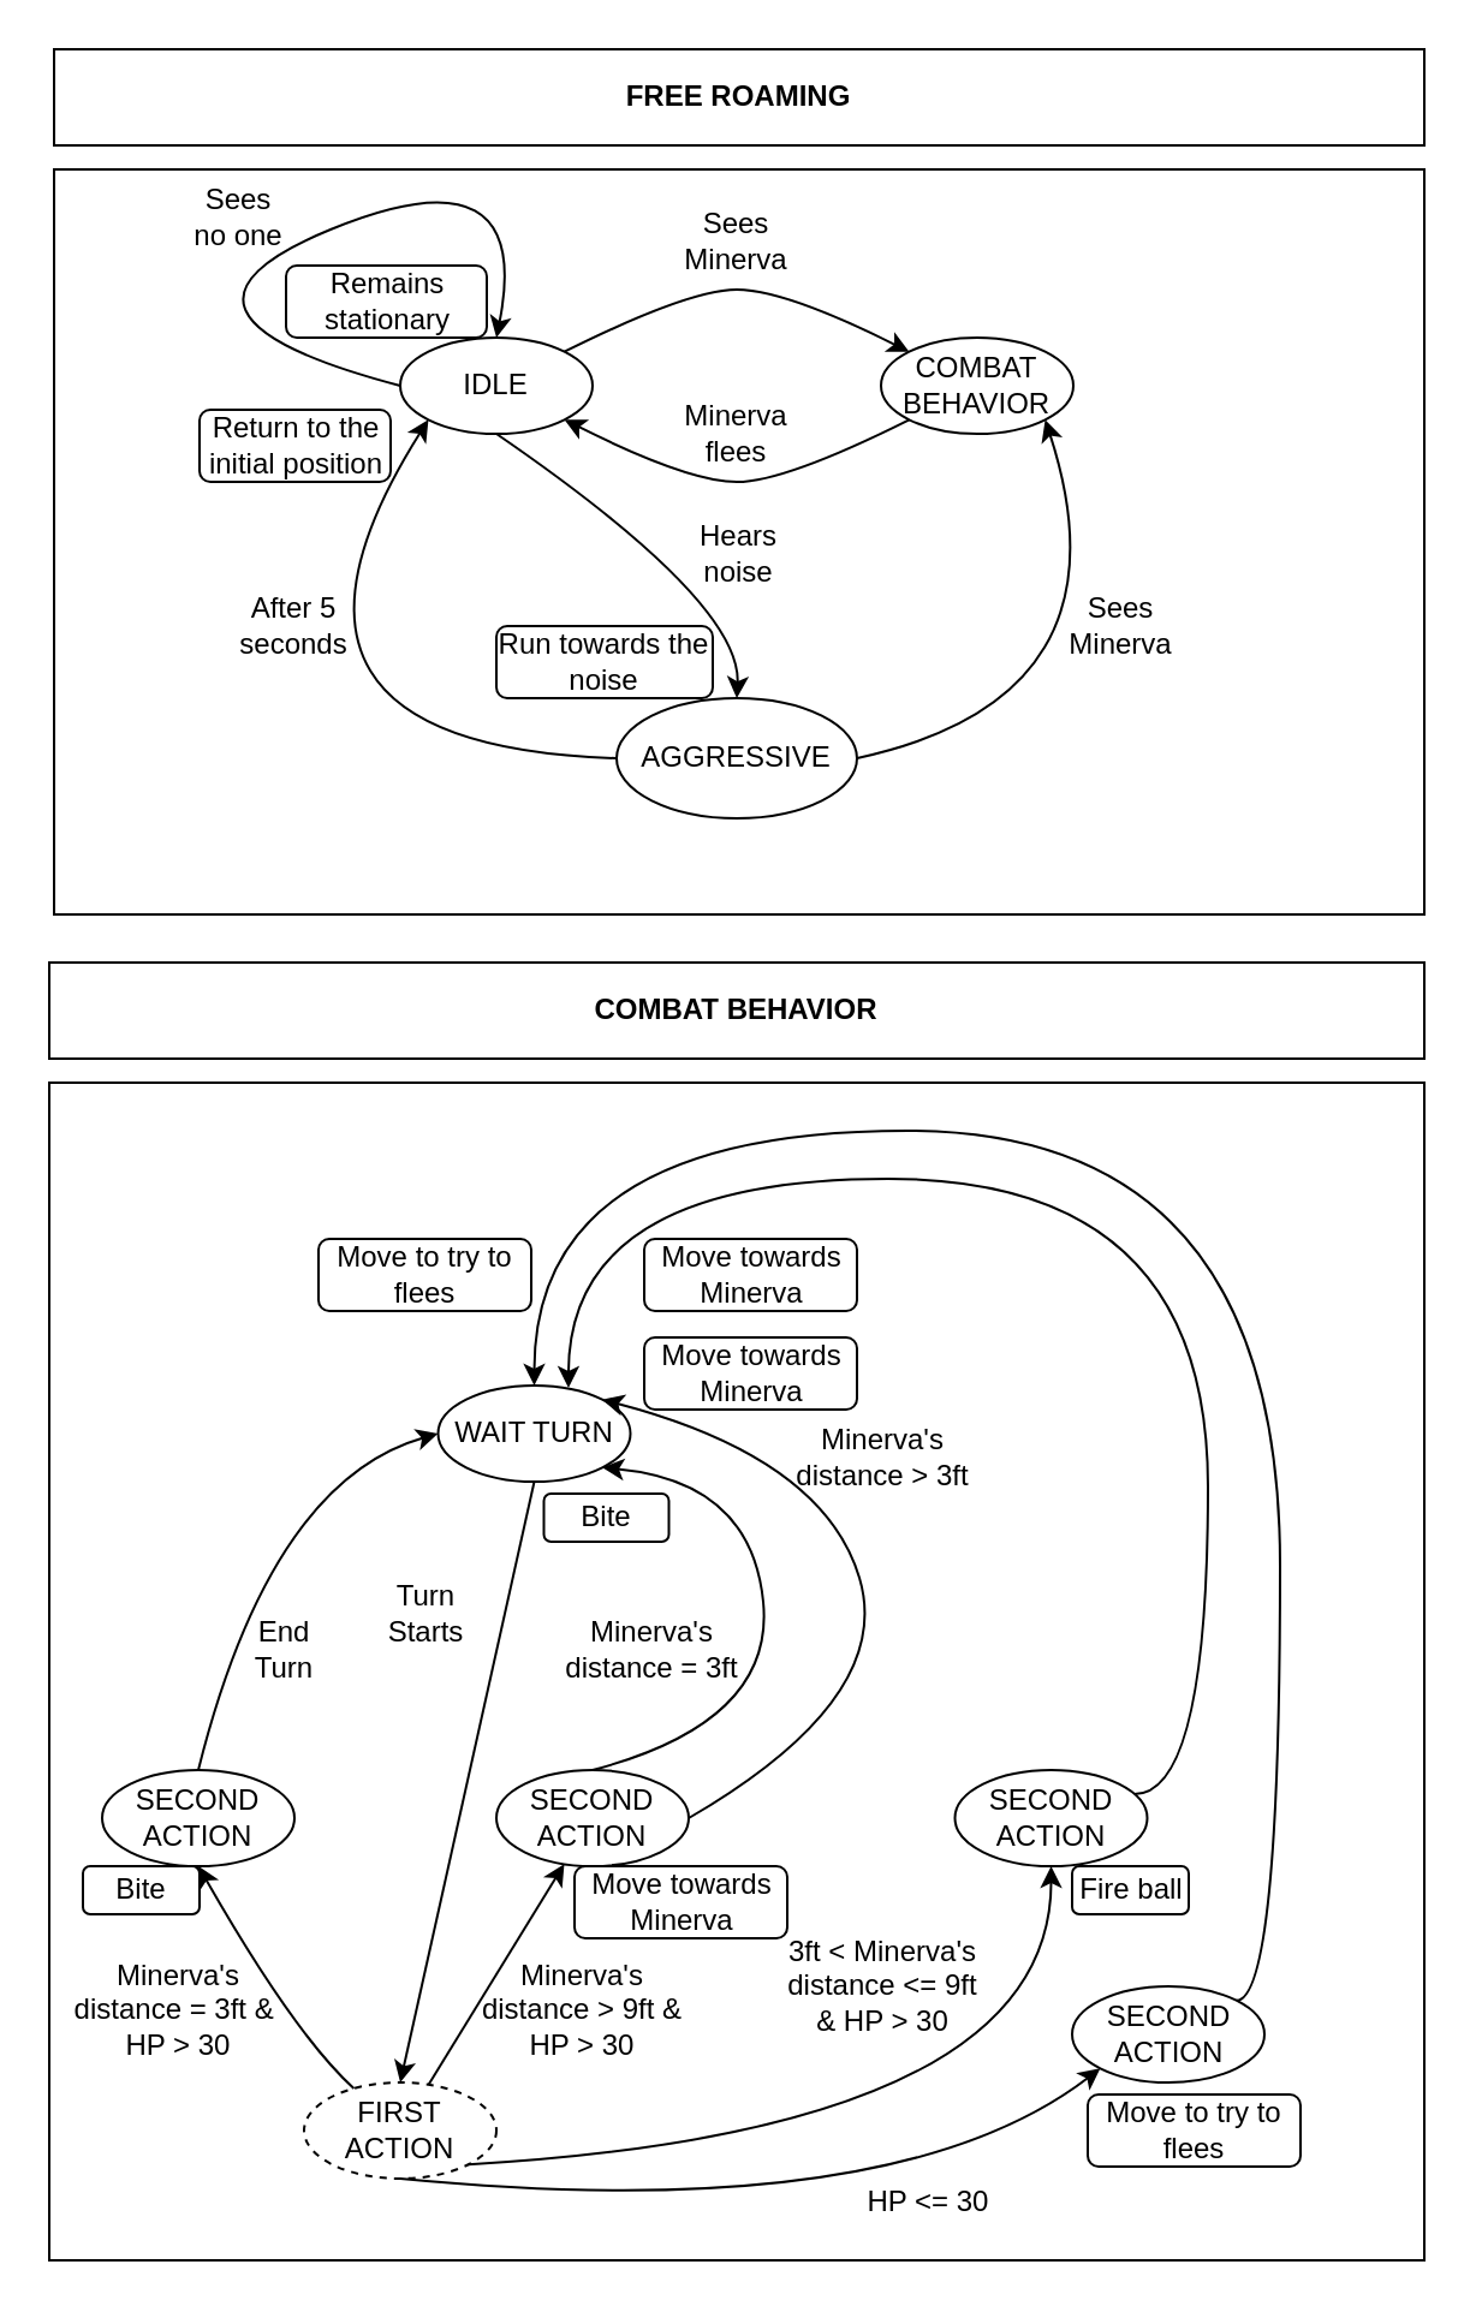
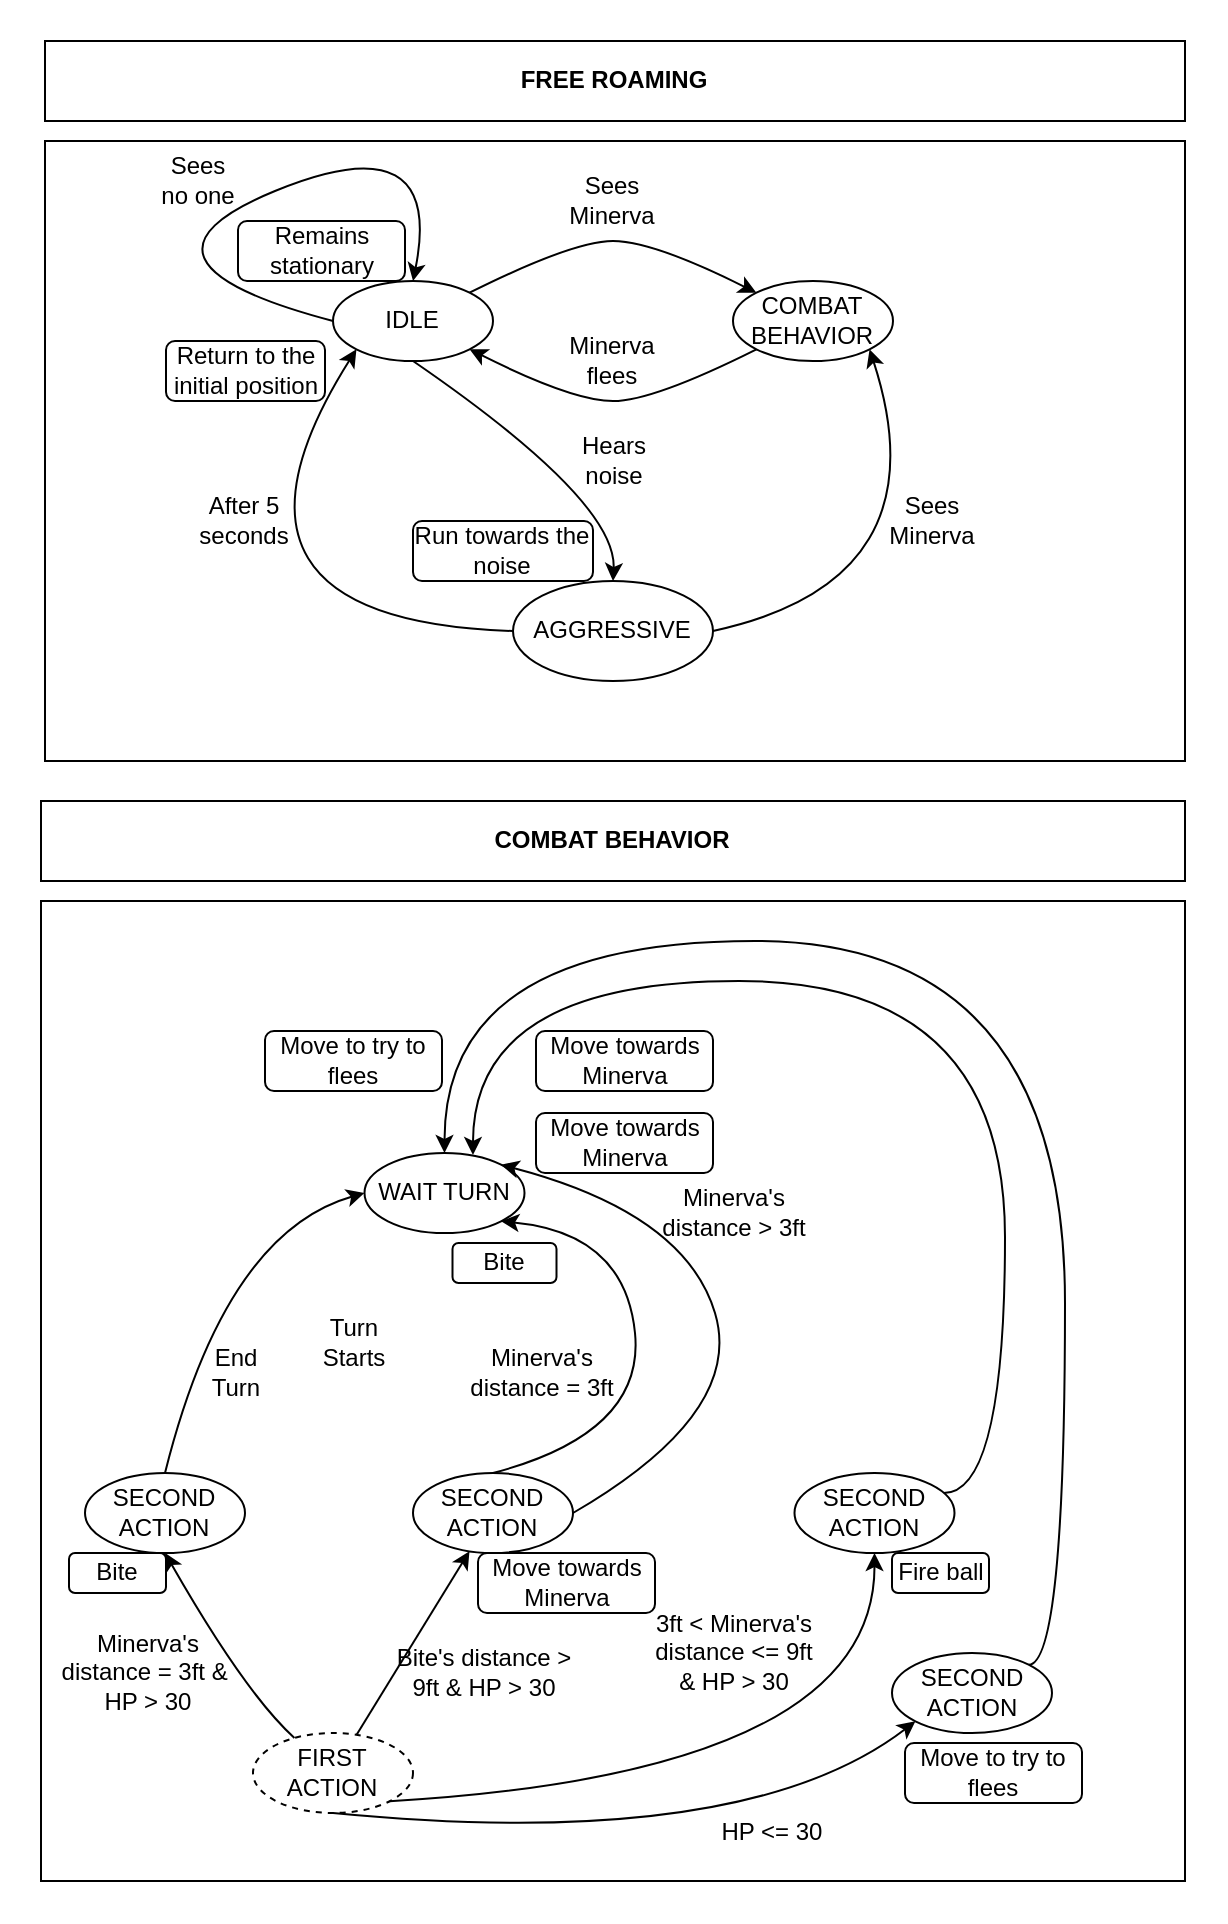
  <mxCell id="0" />
  <mxCell id="1" parent="0" />
  <mxCell id="2" value="&lt;b&gt;COMBAT BEHAVIOR&lt;/b&gt;" style="rounded=0;whiteSpace=wrap;html=1;" parent="1" vertex="1"><mxGeometry x="20" y="400" width="572" height="40" as="geometry" /></mxCell>
  <mxCell id="3" value="" style="rounded=0;whiteSpace=wrap;html=1;" parent="1" vertex="1"><mxGeometry x="22" y="70" width="570" height="310" as="geometry" /></mxCell>
  <mxCell id="4" value="IDLE" style="ellipse;whiteSpace=wrap;html=1;" parent="1" vertex="1"><mxGeometry x="166" y="140" width="80" height="40" as="geometry" /></mxCell>
  <mxCell id="5" value="COMBAT BEHAVIOR" style="ellipse;whiteSpace=wrap;html=1;" parent="1" vertex="1"><mxGeometry x="366" y="140" width="80" height="40" as="geometry" /></mxCell>
  <mxCell id="6" value="" style="curved=1;endArrow=classic;html=1;entryX=0;entryY=0;entryDx=0;entryDy=0;exitX=1;exitY=0;exitDx=0;exitDy=0;" parent="1" source="4" target="5" edge="1"><mxGeometry width="50" height="50" relative="1" as="geometry"><mxPoint x="114" y="112" as="sourcePoint" /><mxPoint x="406" y="130" as="targetPoint" /><Array as="points"><mxPoint x="286" y="120" /><mxPoint x="326" y="120" /></Array></mxGeometry></mxCell>
  <mxCell id="7" value="Sees Minerva" style="text;html=1;strokeColor=none;fillColor=none;align=center;verticalAlign=middle;whiteSpace=wrap;rounded=0;" parent="1" vertex="1"><mxGeometry x="286" y="90" width="40" height="20" as="geometry" /></mxCell>
  <mxCell id="8" value="&lt;b&gt;FREE ROAMING&lt;/b&gt;" style="rounded=0;whiteSpace=wrap;html=1;" parent="1" vertex="1"><mxGeometry x="22" y="20" width="570" height="40" as="geometry" /></mxCell>
  <mxCell id="9" value="" style="curved=1;endArrow=classic;html=1;entryX=1;entryY=1;entryDx=0;entryDy=0;exitX=0;exitY=1;exitDx=0;exitDy=0;" parent="1" source="5" target="4" edge="1"><mxGeometry width="50" height="50" relative="1" as="geometry"><mxPoint x="356" y="240" as="sourcePoint" /><mxPoint x="406" y="190" as="targetPoint" /><Array as="points"><mxPoint x="326" y="200" /><mxPoint x="286" y="200" /></Array></mxGeometry></mxCell>
  <mxCell id="10" value="Minerva flees" style="text;html=1;strokeColor=none;fillColor=none;align=center;verticalAlign=middle;whiteSpace=wrap;rounded=0;" parent="1" vertex="1"><mxGeometry x="286" y="170" width="40" height="20" as="geometry" /></mxCell>
  <mxCell id="11" value="" style="curved=1;endArrow=classic;html=1;exitX=0;exitY=0.5;exitDx=0;exitDy=0;entryX=0.5;entryY=0;entryDx=0;entryDy=0;" parent="1" source="4" target="4" edge="1"><mxGeometry width="50" height="50" relative="1" as="geometry"><mxPoint x="342" y="160" as="sourcePoint" /><mxPoint x="392" y="110" as="targetPoint" /><Array as="points"><mxPoint x="52" y="130" /><mxPoint x="222" y="60" /></Array></mxGeometry></mxCell>
  <mxCell id="12" value="Sees no one" style="text;html=1;strokeColor=none;fillColor=none;align=center;verticalAlign=middle;whiteSpace=wrap;rounded=0;" parent="1" vertex="1"><mxGeometry x="78.5" y="80" width="40" height="20" as="geometry" /></mxCell>
  <mxCell id="13" value="Remains stationary" style="rounded=1;whiteSpace=wrap;html=1;" parent="1" vertex="1"><mxGeometry x="118.5" y="110" width="83.5" height="30" as="geometry" /></mxCell>
  <mxCell id="14" value="AGGRESSIVE" style="ellipse;whiteSpace=wrap;html=1;" parent="1" vertex="1"><mxGeometry x="256" y="290" width="100" height="50" as="geometry" /></mxCell>
  <mxCell id="15" value="" style="curved=1;endArrow=classic;html=1;exitX=0.5;exitY=1;exitDx=0;exitDy=0;entryX=0.5;entryY=0;entryDx=0;entryDy=0;" parent="1" source="4" target="14" edge="1"><mxGeometry width="50" height="50" relative="1" as="geometry"><mxPoint x="302" y="290" as="sourcePoint" /><mxPoint x="352" y="240" as="targetPoint" /><Array as="points"><mxPoint x="308" y="250" /></Array></mxGeometry></mxCell>
  <mxCell id="16" value="Hears noise" style="text;html=1;strokeColor=none;fillColor=none;align=center;verticalAlign=middle;whiteSpace=wrap;rounded=0;" parent="1" vertex="1"><mxGeometry x="287" y="220" width="40" height="20" as="geometry" /></mxCell>
  <mxCell id="17" value="Run towards the noise" style="rounded=1;whiteSpace=wrap;html=1;" parent="1" vertex="1"><mxGeometry x="206" y="260" width="90" height="30" as="geometry" /></mxCell>
  <mxCell id="18" value="" style="curved=1;endArrow=classic;html=1;exitX=0;exitY=0.5;exitDx=0;exitDy=0;entryX=0;entryY=1;entryDx=0;entryDy=0;" parent="1" source="14" target="4" edge="1"><mxGeometry width="50" height="50" relative="1" as="geometry"><mxPoint x="302" y="280" as="sourcePoint" /><mxPoint x="352" y="230" as="targetPoint" /><Array as="points"><mxPoint x="92" y="310" /></Array></mxGeometry></mxCell>
  <mxCell id="19" value="After 5 seconds" style="text;html=1;strokeColor=none;fillColor=none;align=center;verticalAlign=middle;whiteSpace=wrap;rounded=0;" parent="1" vertex="1"><mxGeometry x="102.25" y="250" width="40" height="20" as="geometry" /></mxCell>
  <mxCell id="20" value="Return to the initial position" style="rounded=1;whiteSpace=wrap;html=1;" parent="1" vertex="1"><mxGeometry x="82.5" y="170" width="79.5" height="30" as="geometry" /></mxCell>
  <mxCell id="21" value="" style="curved=1;endArrow=classic;html=1;exitX=1;exitY=0.5;exitDx=0;exitDy=0;entryX=1;entryY=1;entryDx=0;entryDy=0;" parent="1" source="14" target="5" edge="1"><mxGeometry width="50" height="50" relative="1" as="geometry"><mxPoint x="302" y="280" as="sourcePoint" /><mxPoint x="352" y="230" as="targetPoint" /><Array as="points"><mxPoint x="472" y="290" /></Array></mxGeometry></mxCell>
  <mxCell id="22" value="Sees Minerva" style="text;html=1;strokeColor=none;fillColor=none;align=center;verticalAlign=middle;whiteSpace=wrap;rounded=0;" parent="1" vertex="1"><mxGeometry x="446" y="250" width="40" height="20" as="geometry" /></mxCell>
  <mxCell id="23" value="" style="rounded=0;whiteSpace=wrap;html=1;" parent="1" vertex="1"><mxGeometry x="20" y="450" width="572" height="490" as="geometry" /></mxCell>
  <mxCell id="24" value="WAIT TURN" style="ellipse;whiteSpace=wrap;html=1;" parent="1" vertex="1"><mxGeometry x="181.75" y="576" width="80" height="40" as="geometry" /></mxCell>
  <mxCell id="25" value="FIRST ACTION" style="ellipse;whiteSpace=wrap;html=1;dashed=1;" parent="1" vertex="1"><mxGeometry x="126" y="866" width="80" height="40" as="geometry" /></mxCell>
  <mxCell id="26" value="Turn Starts" style="text;html=1;strokeColor=none;fillColor=none;align=center;verticalAlign=middle;whiteSpace=wrap;rounded=0;" parent="1" vertex="1"><mxGeometry x="156.5" y="661" width="40" height="20" as="geometry" /></mxCell>
  <mxCell id="27" value="SECOND ACTION" style="ellipse;whiteSpace=wrap;html=1;" parent="1" vertex="1"><mxGeometry x="42" y="736" width="80" height="40" as="geometry" /></mxCell>
  <mxCell id="28" value="SECOND ACTION" style="ellipse;whiteSpace=wrap;html=1;" parent="1" vertex="1"><mxGeometry x="206" y="736" width="80" height="40" as="geometry" /></mxCell>
- <mxCell id="29" value="" style="endArrow=classic;html=1;entryX=0.5;entryY=0;entryDx=0;entryDy=0;exitX=0.5;exitY=1;exitDx=0;exitDy=0;" parent="1" source="24" target="25" edge="1"><mxGeometry width="50" height="50" relative="1" as="geometry"><mxPoint x="271.75" y="566" as="sourcePoint" /><mxPoint x="321.75" y="516" as="targetPoint" /></mxGeometry></mxCell>
  <mxCell id="30" value="" style="curved=1;endArrow=classic;html=1;entryX=0.5;entryY=1;entryDx=0;entryDy=0;" parent="1" source="25" target="27" edge="1"><mxGeometry width="50" height="50" relative="1" as="geometry"><mxPoint x="271.75" y="566" as="sourcePoint" /><mxPoint x="321.75" y="516" as="targetPoint" /><Array as="points"><mxPoint x="122" y="846" /></Array></mxGeometry></mxCell>
  <mxCell id="31" value="" style="endArrow=classic;html=1;arcSize=20;rounded=0;" parent="1" source="25" target="28" edge="1"><mxGeometry width="50" height="50" relative="1" as="geometry"><mxPoint x="481.75" y="621" as="sourcePoint" /><mxPoint x="441.75" y="681" as="targetPoint" /><Array as="points" /></mxGeometry></mxCell>
  <mxCell id="32" value="Minerva's distance = 3ft &amp;amp;&amp;nbsp;&lt;br&gt;HP &amp;gt; 30" style="text;html=1;strokeColor=none;fillColor=none;align=center;verticalAlign=middle;whiteSpace=wrap;rounded=0;" parent="1" vertex="1"><mxGeometry x="28.5" y="826" width="90" height="20" as="geometry" /></mxCell>
  <mxCell id="33" value="Bite" style="rounded=1;whiteSpace=wrap;html=1;" parent="1" vertex="1"><mxGeometry x="34" y="776" width="48.5" height="20" as="geometry" /></mxCell>
- <mxCell id="34" value="Minerva's distance &amp;gt; 9ft &amp;amp; HP &amp;gt; 30" style="text;html=1;strokeColor=none;fillColor=none;align=center;verticalAlign=middle;whiteSpace=wrap;rounded=0;" parent="1" vertex="1"><mxGeometry x="197" y="826" width="90" height="20" as="geometry" /></mxCell>
+ <mxCell id="34" value="Bite's distance &amp;gt; 9ft &amp;amp; HP &amp;gt; 30" style="text;html=1;strokeColor=none;fillColor=none;align=center;verticalAlign=middle;whiteSpace=wrap;rounded=0;" parent="1" vertex="1"><mxGeometry x="197" y="826" width="90" height="20" as="geometry" /></mxCell>
  <mxCell id="35" value="Move towards Minerva" style="rounded=1;whiteSpace=wrap;html=1;" parent="1" vertex="1"><mxGeometry x="238.5" y="776" width="88.5" height="30" as="geometry" /></mxCell>
  <mxCell id="36" value="" style="curved=1;endArrow=classic;html=1;entryX=0;entryY=0.5;entryDx=0;entryDy=0;exitX=0.5;exitY=0;exitDx=0;exitDy=0;" parent="1" source="27" target="24" edge="1"><mxGeometry width="50" height="50" relative="1" as="geometry"><mxPoint x="-28.25" y="796" as="sourcePoint" /><mxPoint x="21.75" y="746" as="targetPoint" /><Array as="points"><mxPoint x="112" y="616" /></Array></mxGeometry></mxCell>
  <mxCell id="37" value="" style="curved=1;endArrow=classic;html=1;exitX=1;exitY=0.5;exitDx=0;exitDy=0;entryX=1;entryY=0;entryDx=0;entryDy=0;" parent="1" source="28" target="24" edge="1"><mxGeometry width="50" height="50" relative="1" as="geometry"><mxPoint x="361.75" y="781" as="sourcePoint" /><mxPoint x="411.75" y="731" as="targetPoint" /><Array as="points"><mxPoint x="372" y="706" /><mxPoint x="342" y="606" /></Array></mxGeometry></mxCell>
  <mxCell id="38" value="End Turn" style="text;html=1;strokeColor=none;fillColor=none;align=center;verticalAlign=middle;whiteSpace=wrap;rounded=0;" parent="1" vertex="1"><mxGeometry x="97.75" y="676" width="40" height="20" as="geometry" /></mxCell>
  <mxCell id="39" value="Minerva's distance &amp;gt; 3ft" style="text;html=1;strokeColor=none;fillColor=none;align=center;verticalAlign=middle;whiteSpace=wrap;rounded=0;" parent="1" vertex="1"><mxGeometry x="327" y="596" width="80" height="20" as="geometry" /></mxCell>
  <mxCell id="40" value="" style="curved=1;endArrow=classic;html=1;exitX=0.5;exitY=0;exitDx=0;exitDy=0;entryX=1;entryY=1;entryDx=0;entryDy=0;" parent="1" source="28" target="24" edge="1"><mxGeometry width="50" height="50" relative="1" as="geometry"><mxPoint x="251.75" y="746" as="sourcePoint" /><mxPoint x="301.75" y="696" as="targetPoint" /><Array as="points"><mxPoint x="322" y="716" /><mxPoint x="312" y="616" /></Array></mxGeometry></mxCell>
  <mxCell id="41" value="Minerva's distance = 3ft" style="text;html=1;strokeColor=none;fillColor=none;align=center;verticalAlign=middle;whiteSpace=wrap;rounded=0;" parent="1" vertex="1"><mxGeometry x="225.75" y="676" width="90" height="20" as="geometry" /></mxCell>
  <mxCell id="42" value="Bite" style="rounded=1;whiteSpace=wrap;html=1;" parent="1" vertex="1"><mxGeometry x="225.75" y="621" width="52" height="20" as="geometry" /></mxCell>
  <mxCell id="43" value="Move towards Minerva" style="rounded=1;whiteSpace=wrap;html=1;" parent="1" vertex="1"><mxGeometry x="267.5" y="556" width="88.5" height="30" as="geometry" /></mxCell>
  <mxCell id="44" style="edgeStyle=orthogonalEdgeStyle;orthogonalLoop=1;jettySize=auto;html=1;entryX=0.5;entryY=0;entryDx=0;entryDy=0;curved=1;exitX=1;exitY=0;exitDx=0;exitDy=0;" parent="1" source="45" target="24" edge="1"><mxGeometry relative="1" as="geometry"><Array as="points"><mxPoint x="532" y="832" /><mxPoint x="532" y="470" /><mxPoint x="222" y="470" /></Array></mxGeometry></mxCell>
  <mxCell id="45" value="SECOND ACTION" style="ellipse;whiteSpace=wrap;html=1;" parent="1" vertex="1"><mxGeometry x="445.5" y="826" width="80" height="40" as="geometry" /></mxCell>
  <mxCell id="46" value="" style="curved=1;endArrow=classic;html=1;exitX=0.5;exitY=1;exitDx=0;exitDy=0;entryX=0;entryY=1;entryDx=0;entryDy=0;" parent="1" source="25" target="45" edge="1"><mxGeometry width="50" height="50" relative="1" as="geometry"><mxPoint x="351.5" y="736" as="sourcePoint" /><mxPoint x="401.5" y="686" as="targetPoint" /><Array as="points"><mxPoint x="371.5" y="926" /></Array></mxGeometry></mxCell>
  <mxCell id="47" value="HP &amp;lt;= 30" style="text;html=1;strokeColor=none;fillColor=none;align=center;verticalAlign=middle;whiteSpace=wrap;rounded=0;" parent="1" vertex="1"><mxGeometry x="356" y="906" width="59.75" height="20" as="geometry" /></mxCell>
  <mxCell id="48" value="Move to try to flees" style="rounded=1;whiteSpace=wrap;html=1;" parent="1" vertex="1"><mxGeometry x="452" y="871" width="88.5" height="30" as="geometry" /></mxCell>
  <mxCell id="49" value="Move to try to flees" style="rounded=1;whiteSpace=wrap;html=1;" parent="1" vertex="1"><mxGeometry x="132" y="515" width="88.5" height="30" as="geometry" /></mxCell>
  <mxCell id="50" style="edgeStyle=orthogonalEdgeStyle;curved=1;orthogonalLoop=1;jettySize=auto;html=1;entryX=0.678;entryY=0.025;entryDx=0;entryDy=0;entryPerimeter=0;" parent="1" source="51" target="24" edge="1"><mxGeometry relative="1" as="geometry"><Array as="points"><mxPoint x="502" y="746" /><mxPoint x="502" y="490" /><mxPoint x="236" y="490" /></Array></mxGeometry></mxCell>
  <mxCell id="51" value="SECOND ACTION" style="ellipse;whiteSpace=wrap;html=1;" parent="1" vertex="1"><mxGeometry x="396.75" y="736" width="80" height="40" as="geometry" /></mxCell>
  <mxCell id="52" value="" style="curved=1;endArrow=classic;html=1;exitX=1;exitY=1;exitDx=0;exitDy=0;entryX=0.5;entryY=1;entryDx=0;entryDy=0;" parent="1" source="25" target="51" edge="1"><mxGeometry width="50" height="50" relative="1" as="geometry"><mxPoint x="351.75" y="766" as="sourcePoint" /><mxPoint x="260.034" y="591.858" as="targetPoint" /><Array as="points"><mxPoint x="437" y="886" /></Array></mxGeometry></mxCell>
  <mxCell id="53" value="Fire ball" style="rounded=1;whiteSpace=wrap;html=1;" parent="1" vertex="1"><mxGeometry x="445.5" y="776" width="48.5" height="20" as="geometry" /></mxCell>
  <mxCell id="54" value="3ft &amp;lt; Minerva's distance &amp;lt;= 9ft &amp;amp; HP &amp;gt; 30" style="text;html=1;strokeColor=none;fillColor=none;align=center;verticalAlign=middle;whiteSpace=wrap;rounded=0;" parent="1" vertex="1"><mxGeometry x="322" y="816" width="90" height="20" as="geometry" /></mxCell>
  <mxCell id="55" value="Move towards Minerva" style="rounded=1;whiteSpace=wrap;html=1;" parent="1" vertex="1"><mxGeometry x="267.5" y="515" width="88.5" height="30" as="geometry" /></mxCell>
